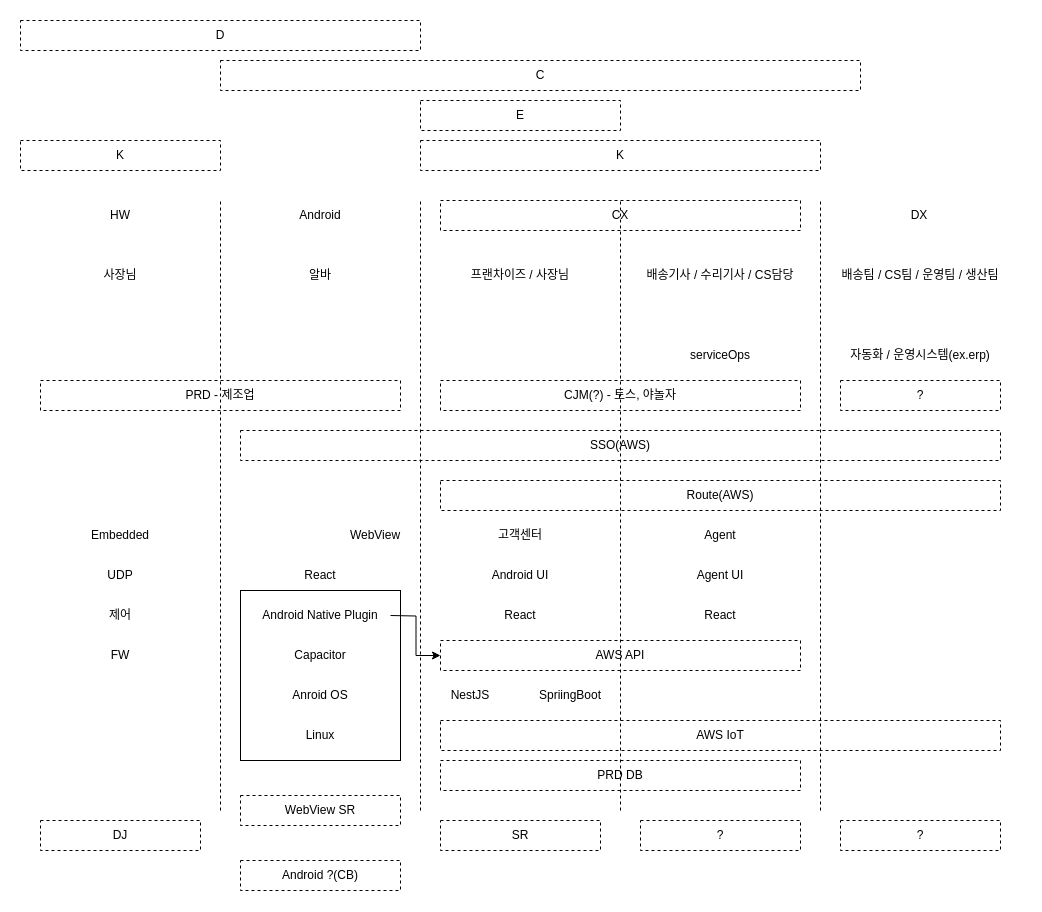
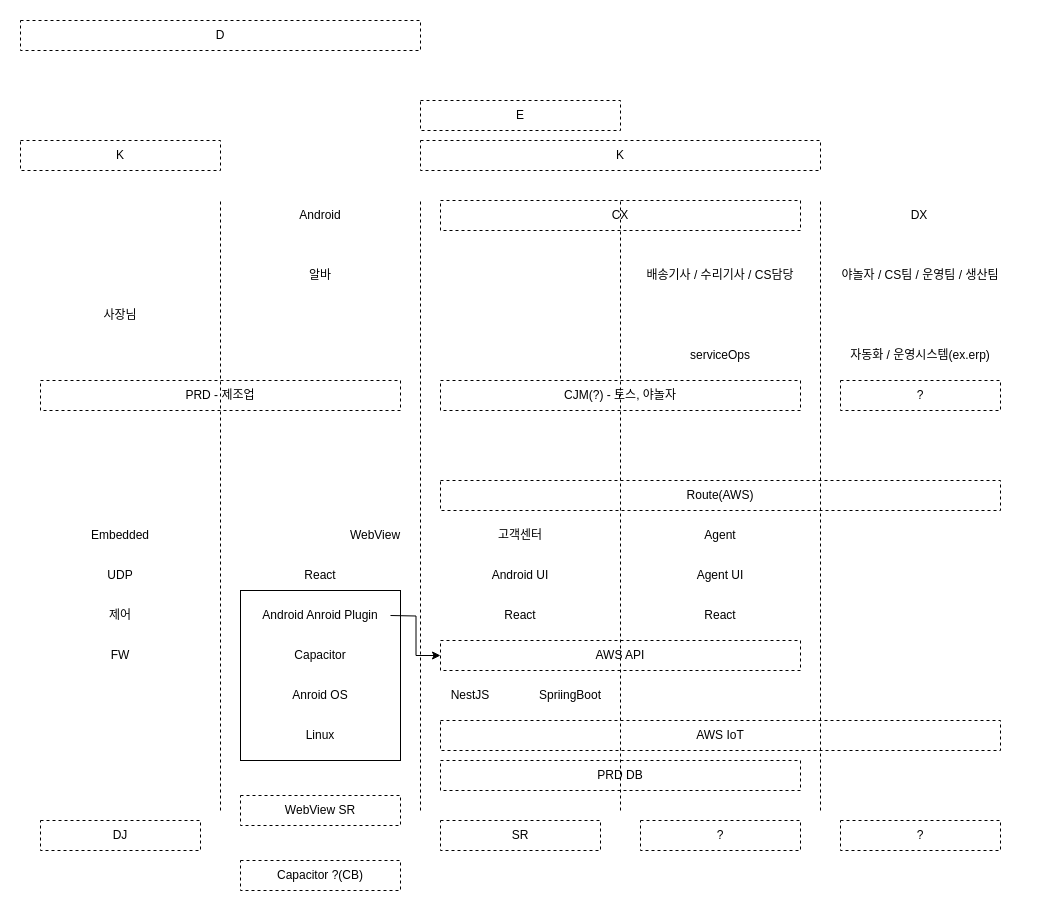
  <mxCell id="0" />
  <mxCell id="1" parent="0" />
  <mxCell id="2" value="" style="rounded=0;whiteSpace=wrap;html=1;" vertex="1" parent="1"><mxGeometry x="240" y="590" width="160" height="170" as="geometry" /></mxCell>
  <mxCell id="3" value="" style="endArrow=none;html=1;rounded=0;dashed=1;" edge="1" parent="1"><mxGeometry width="50" height="50" relative="1" as="geometry"><mxPoint x="220" y="810" as="sourcePoint" /><mxPoint x="220" y="200" as="targetPoint" /></mxGeometry></mxCell>
  <mxCell id="4" value="" style="endArrow=none;html=1;rounded=0;dashed=1;" edge="1" parent="1"><mxGeometry width="50" height="50" relative="1" as="geometry"><mxPoint x="420" y="810" as="sourcePoint" /><mxPoint x="420" y="200" as="targetPoint" /></mxGeometry></mxCell>
  <mxCell id="5" value="" style="endArrow=none;html=1;rounded=0;dashed=1;" edge="1" parent="1"><mxGeometry width="50" height="50" relative="1" as="geometry"><mxPoint x="620" y="810" as="sourcePoint" /><mxPoint x="620" y="200" as="targetPoint" /></mxGeometry></mxCell>
  <mxCell id="6" value="Embedded" style="text;html=1;align=center;verticalAlign=middle;whiteSpace=wrap;rounded=0;" vertex="1" parent="1"><mxGeometry x="90" y="520" width="60" height="30" as="geometry" /></mxCell>
  <mxCell id="7" value="고객센터" style="text;html=1;align=center;verticalAlign=middle;whiteSpace=wrap;rounded=0;" vertex="1" parent="1"><mxGeometry x="490" y="520" width="60" height="30" as="geometry" /></mxCell>
  <mxCell id="8" value="Agent" style="text;html=1;align=center;verticalAlign=middle;whiteSpace=wrap;rounded=0;" vertex="1" parent="1"><mxGeometry x="690" y="520" width="60" height="30" as="geometry" /></mxCell>
  <mxCell id="9" value="Android UI" style="text;html=1;align=center;verticalAlign=middle;whiteSpace=wrap;rounded=0;" vertex="1" parent="1"><mxGeometry x="450" y="560" width="140" height="30" as="geometry" /></mxCell>
  <mxCell id="10" value="Agent UI" style="text;html=1;align=center;verticalAlign=middle;whiteSpace=wrap;rounded=0;" vertex="1" parent="1"><mxGeometry x="650" y="560" width="140" height="30" as="geometry" /></mxCell>
  <mxCell id="11" value="WebView" style="text;html=1;align=center;verticalAlign=middle;whiteSpace=wrap;rounded=0;" vertex="1" parent="1"><mxGeometry x="305" y="520" width="140" height="30" as="geometry" /></mxCell>
  <mxCell id="12" style="edgeStyle=orthogonalEdgeStyle;rounded=0;orthogonalLoop=1;jettySize=auto;html=1;exitX=1;exitY=0.5;exitDx=0;exitDy=0;entryX=0;entryY=0.5;entryDx=0;entryDy=0;" edge="1" parent="1" target="20"><mxGeometry relative="1" as="geometry"><mxPoint x="390" y="615" as="sourcePoint" /></mxGeometry></mxCell>
  <mxCell id="13" value="React" style="text;html=1;align=center;verticalAlign=middle;whiteSpace=wrap;rounded=0;" vertex="1" parent="1"><mxGeometry x="250" y="560" width="140" height="30" as="geometry" /></mxCell>
  <mxCell id="14" value="React" style="text;html=1;align=center;verticalAlign=middle;whiteSpace=wrap;rounded=0;" vertex="1" parent="1"><mxGeometry x="450" y="600" width="140" height="30" as="geometry" /></mxCell>
  <mxCell id="15" value="React" style="text;html=1;align=center;verticalAlign=middle;whiteSpace=wrap;rounded=0;" vertex="1" parent="1"><mxGeometry x="650" y="600" width="140" height="30" as="geometry" /></mxCell>
- <mxCell id="16" value="Android Native Plugin" style="text;html=1;align=center;verticalAlign=middle;whiteSpace=wrap;rounded=0;" vertex="1" parent="1"><mxGeometry x="250" y="600" width="140" height="30" as="geometry" /></mxCell>
+ <mxCell id="16" value="Android Anroid Plugin" style="text;html=1;align=center;verticalAlign=middle;whiteSpace=wrap;rounded=0;" vertex="1" parent="1"><mxGeometry x="250" y="600" width="140" height="30" as="geometry" /></mxCell>
  <mxCell id="17" value="Capacitor" style="text;html=1;align=center;verticalAlign=middle;whiteSpace=wrap;rounded=0;" vertex="1" parent="1"><mxGeometry x="250" y="640" width="140" height="30" as="geometry" /></mxCell>
  <mxCell id="18" value="Anroid OS" style="text;html=1;align=center;verticalAlign=middle;whiteSpace=wrap;rounded=0;" vertex="1" parent="1"><mxGeometry x="250" y="680" width="140" height="30" as="geometry" /></mxCell>
  <mxCell id="19" value="Linux" style="text;html=1;align=center;verticalAlign=middle;whiteSpace=wrap;rounded=0;" vertex="1" parent="1"><mxGeometry x="250" y="720" width="140" height="30" as="geometry" /></mxCell>
  <mxCell id="20" value="AWS API" style="text;html=1;align=center;verticalAlign=middle;whiteSpace=wrap;rounded=0;strokeColor=default;dashed=1;" vertex="1" parent="1"><mxGeometry x="440" y="640" width="360" height="30" as="geometry" /></mxCell>
  <mxCell id="21" value="NestJS" style="text;html=1;align=center;verticalAlign=middle;whiteSpace=wrap;rounded=0;" vertex="1" parent="1"><mxGeometry x="420" y="680" width="100" height="30" as="geometry" /></mxCell>
  <mxCell id="22" value="SpriingBoot" style="text;html=1;align=center;verticalAlign=middle;whiteSpace=wrap;rounded=0;" vertex="1" parent="1"><mxGeometry x="520" y="680" width="100" height="30" as="geometry" /></mxCell>
  <mxCell id="23" value="AWS IoT" style="text;html=1;align=center;verticalAlign=middle;whiteSpace=wrap;rounded=0;strokeColor=default;dashed=1;" vertex="1" parent="1"><mxGeometry x="440" y="720" width="560" height="30" as="geometry" /></mxCell>
  <mxCell id="24" value="PRD DB" style="text;html=1;align=center;verticalAlign=middle;whiteSpace=wrap;rounded=0;strokeColor=default;dashed=1;" vertex="1" parent="1"><mxGeometry x="440" y="760" width="360" height="30" as="geometry" /></mxCell>
  <mxCell id="25" value="" style="endArrow=none;html=1;rounded=0;dashed=1;" edge="1" parent="1"><mxGeometry width="50" height="50" relative="1" as="geometry"><mxPoint x="820" y="810" as="sourcePoint" /><mxPoint x="820" y="200" as="targetPoint" /></mxGeometry></mxCell>
  <mxCell id="26" value="PRD - 제조업" style="text;html=1;align=center;verticalAlign=middle;whiteSpace=wrap;rounded=0;dashed=1;strokeColor=default;" vertex="1" parent="1"><mxGeometry x="40" y="380" width="360" height="30" as="geometry" /></mxCell>
  <mxCell id="27" value="CJM(?) - 토스, 야놀자" style="text;html=1;align=center;verticalAlign=middle;whiteSpace=wrap;rounded=0;dashed=1;strokeColor=default;" vertex="1" parent="1"><mxGeometry x="440" y="380" width="360" height="30" as="geometry" /></mxCell>
  <mxCell id="28" value="?" style="text;html=1;align=center;verticalAlign=middle;whiteSpace=wrap;rounded=0;dashed=1;strokeColor=default;" vertex="1" parent="1"><mxGeometry x="840" y="380" width="160" height="30" as="geometry" /></mxCell>
  <mxCell id="29" value="CX" style="text;html=1;align=center;verticalAlign=middle;whiteSpace=wrap;rounded=0;strokeColor=default;dashed=1;" vertex="1" parent="1"><mxGeometry x="440" y="200" width="360" height="30" as="geometry" /></mxCell>
  <mxCell id="30" value="DX" style="text;html=1;align=center;verticalAlign=middle;whiteSpace=wrap;rounded=0;" vertex="1" parent="1"><mxGeometry x="888.5" y="200" width="60" height="30" as="geometry" /></mxCell>
  <mxCell id="31" value="Android" style="text;html=1;align=center;verticalAlign=middle;whiteSpace=wrap;rounded=0;" vertex="1" parent="1"><mxGeometry x="290" y="200" width="60" height="30" as="geometry" /></mxCell>
- <mxCell id="32" value="HW" style="text;html=1;align=center;verticalAlign=middle;whiteSpace=wrap;rounded=0;" vertex="1" parent="1"><mxGeometry x="90" y="200" width="60" height="30" as="geometry" /></mxCell>
  <mxCell id="33" value="UDP" style="text;html=1;align=center;verticalAlign=middle;whiteSpace=wrap;rounded=0;" vertex="1" parent="1"><mxGeometry x="90" y="560" width="60" height="30" as="geometry" /></mxCell>
  <mxCell id="34" value="제어" style="text;html=1;align=center;verticalAlign=middle;whiteSpace=wrap;rounded=0;" vertex="1" parent="1"><mxGeometry x="90" y="600" width="60" height="30" as="geometry" /></mxCell>
  <mxCell id="35" value="FW" style="text;html=1;align=center;verticalAlign=middle;whiteSpace=wrap;rounded=0;" vertex="1" parent="1"><mxGeometry x="90" y="640" width="60" height="30" as="geometry" /></mxCell>
- <mxCell id="36" value="SSO(AWS)" style="text;html=1;align=center;verticalAlign=middle;whiteSpace=wrap;rounded=0;strokeColor=default;dashed=1;" vertex="1" parent="1"><mxGeometry x="240" y="430" width="760" height="30" as="geometry" /></mxCell>
  <mxCell id="37" value="Route(AWS)" style="text;html=1;align=center;verticalAlign=middle;whiteSpace=wrap;rounded=0;strokeColor=default;dashed=1;" vertex="1" parent="1"><mxGeometry x="440" y="480" width="560" height="30" as="geometry" /></mxCell>
  <mxCell id="38" value="자동화 / 운영시스템(ex.erp)" style="text;html=1;align=center;verticalAlign=middle;whiteSpace=wrap;rounded=0;" vertex="1" parent="1"><mxGeometry x="820" y="340" width="200" height="30" as="geometry" /></mxCell>
  <mxCell id="39" value="serviceOps" style="text;html=1;align=center;verticalAlign=middle;whiteSpace=wrap;rounded=0;" vertex="1" parent="1"><mxGeometry x="690" y="340" width="60" height="30" as="geometry" /></mxCell>
  <mxCell id="40" value="D" style="text;html=1;align=center;verticalAlign=middle;whiteSpace=wrap;rounded=0;dashed=1;strokeColor=default;" vertex="1" parent="1"><mxGeometry y="20" width="400" height="30" as="geometry" x="20" /></mxCell>
- <mxCell id="41" value="C" style="text;html=1;align=center;verticalAlign=middle;whiteSpace=wrap;rounded=0;dashed=1;strokeColor=default;" vertex="1" parent="1"><mxGeometry x="220" y="60" width="640" height="30" as="geometry" /></mxCell>
  <mxCell id="42" value="E" style="text;html=1;align=center;verticalAlign=middle;whiteSpace=wrap;rounded=0;dashed=1;strokeColor=default;" vertex="1" parent="1"><mxGeometry x="420" y="100" width="200" height="30" as="geometry" /></mxCell>
  <mxCell id="43" value="DJ" style="text;html=1;align=center;verticalAlign=middle;whiteSpace=wrap;rounded=0;dashed=1;strokeColor=default;" vertex="1" parent="1"><mxGeometry x="40" y="820" width="160" height="30" as="geometry" /></mxCell>
  <mxCell id="44" value="SR" style="text;html=1;align=center;verticalAlign=middle;whiteSpace=wrap;rounded=0;dashed=1;strokeColor=default;" vertex="1" parent="1"><mxGeometry x="440" y="820" width="160" height="30" as="geometry" /></mxCell>
  <mxCell id="45" value="WebView SR" style="text;html=1;align=center;verticalAlign=middle;whiteSpace=wrap;rounded=0;dashed=1;strokeColor=default;" vertex="1" parent="1"><mxGeometry x="240" y="795" width="160" height="30" as="geometry" /></mxCell>
- <mxCell id="46" value="Android ?(CB)" style="text;html=1;align=center;verticalAlign=middle;whiteSpace=wrap;rounded=0;dashed=1;strokeColor=default;" vertex="1" parent="1"><mxGeometry x="240" y="860" width="160" height="30" as="geometry" /></mxCell>
+ <mxCell id="46" value="Capacitor ?(CB)" style="text;html=1;align=center;verticalAlign=middle;whiteSpace=wrap;rounded=0;dashed=1;strokeColor=default;" vertex="1" parent="1"><mxGeometry x="240" y="860" width="160" height="30" as="geometry" /></mxCell>
  <mxCell id="47" value="?" style="text;html=1;align=center;verticalAlign=middle;whiteSpace=wrap;rounded=0;dashed=1;strokeColor=default;" vertex="1" parent="1"><mxGeometry x="640" y="820" width="160" height="30" as="geometry" /></mxCell>
  <mxCell id="48" value="?" style="text;html=1;align=center;verticalAlign=middle;whiteSpace=wrap;rounded=0;dashed=1;strokeColor=default;" vertex="1" parent="1"><mxGeometry x="840" y="820" width="160" height="30" as="geometry" /></mxCell>
- <mxCell id="49" value="사장님" style="text;html=1;align=center;verticalAlign=middle;whiteSpace=wrap;rounded=0;" vertex="1" parent="1"><mxGeometry x="75" y="260" width="90" height="30" as="geometry" /></mxCell>
+ <mxCell id="49" value="사장님" style="text;html=1;align=center;verticalAlign=middle;whiteSpace=wrap;rounded=0;" vertex="1" parent="1"><mxGeometry x="75" y="300" width="90" height="30" as="geometry" /></mxCell>
  <mxCell id="50" value="알바" style="text;html=1;align=center;verticalAlign=middle;whiteSpace=wrap;rounded=0;" vertex="1" parent="1"><mxGeometry x="290" y="260" width="60" height="30" as="geometry" /></mxCell>
- <mxCell id="51" value="프랜차이즈 / 사장님" style="text;html=1;align=center;verticalAlign=middle;whiteSpace=wrap;rounded=0;" vertex="1" parent="1"><mxGeometry x="440" y="260" width="160" height="30" as="geometry" /></mxCell>
  <mxCell id="52" value="배송기사 / 수리기사 / CS담당" style="text;html=1;align=center;verticalAlign=middle;whiteSpace=wrap;rounded=0;" vertex="1" parent="1"><mxGeometry x="640" y="260" width="160" height="30" as="geometry" /></mxCell>
- <mxCell id="53" value="배송팀 / CS팀 / 운영팀 / 생산팀" style="text;html=1;align=center;verticalAlign=middle;whiteSpace=wrap;rounded=0;" vertex="1" parent="1"><mxGeometry x="840" y="260" width="160" height="30" as="geometry" /></mxCell>
+ <mxCell id="53" value="야놀자 / CS팀 / 운영팀 / 생산팀" style="text;html=1;align=center;verticalAlign=middle;whiteSpace=wrap;rounded=0;" vertex="1" parent="1"><mxGeometry x="840" y="260" width="160" height="30" as="geometry" /></mxCell>
  <mxCell id="54" value="K" style="text;html=1;align=center;verticalAlign=middle;whiteSpace=wrap;rounded=0;dashed=1;strokeColor=default;" vertex="1" parent="1"><mxGeometry x="420" y="140" width="400" height="30" as="geometry" /></mxCell>
  <mxCell id="55" value="K" style="text;html=1;align=center;verticalAlign=middle;whiteSpace=wrap;rounded=0;dashed=1;strokeColor=default;" vertex="1" parent="1"><mxGeometry y="140" width="200" height="30" as="geometry" x="20" /></mxCell>
